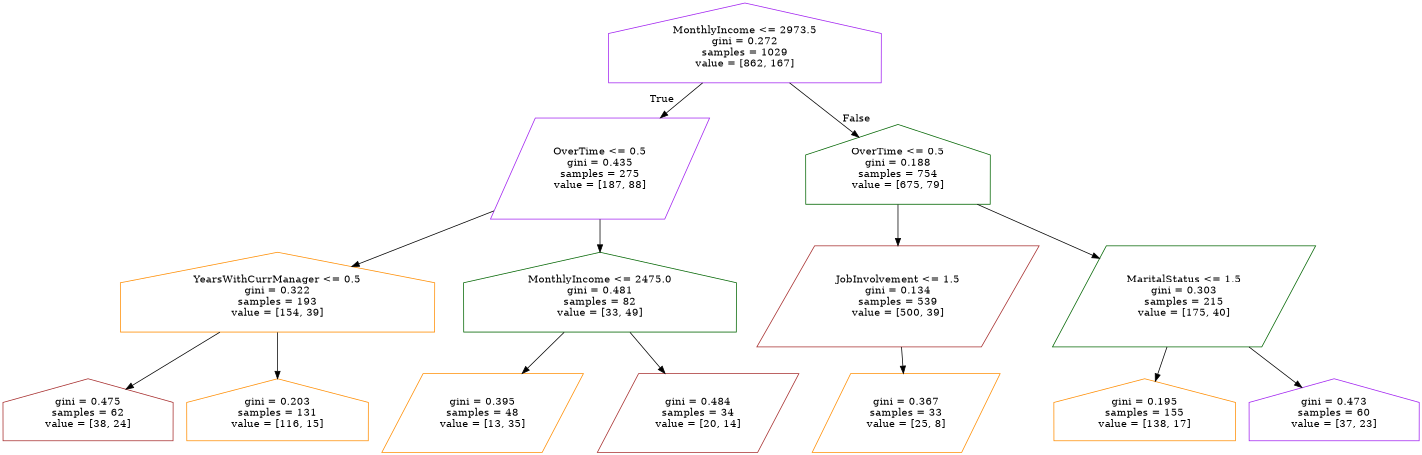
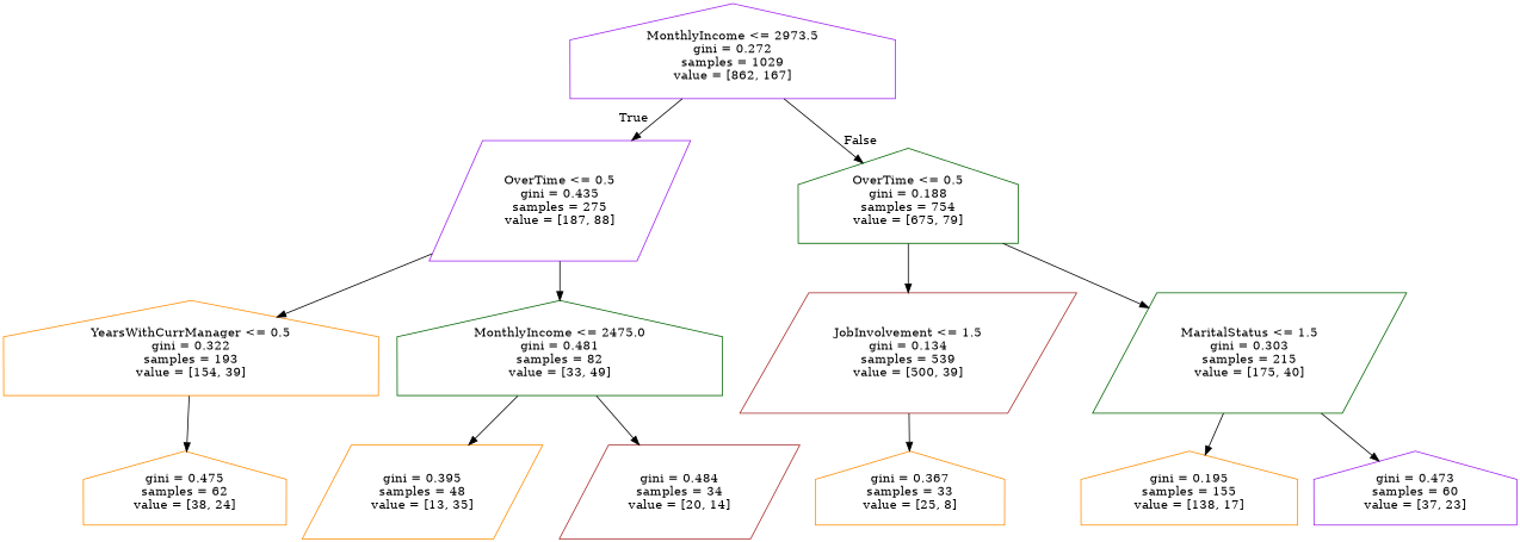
  digraph {
    node [color=darkorange shape=house]
    n1 [color=purple label="MonthlyIncome <= 2973.5\ngini = 0.272\nsamples = 1029\nvalue = [862, 167]"]
    n2 [color=purple label="OverTime <= 0.5\ngini = 0.435\nsamples = 275\nvalue = [187, 88]" shape=parallelogram]
    n3 [color=darkgreen label="OverTime <= 0.5\ngini = 0.188\nsamples = 754\nvalue = [675, 79]"]
    n4 [label="YearsWithCurrManager <= 0.5\ngini = 0.322\nsamples = 193\nvalue = [154, 39]"]
    n5 [color=darkgreen label="MonthlyIncome <= 2475.0\ngini = 0.481\nsamples = 82\nvalue = [33, 49]"]
    n6 [color=brown label="JobInvolvement <= 1.5\ngini = 0.134\nsamples = 539\nvalue = [500, 39]" shape=parallelogram]
    n7 [color=darkgreen label="MaritalStatus <= 1.5\ngini = 0.303\nsamples = 215\nvalue = [175, 40]" shape=parallelogram]
-   n8 [color=brown label="gini = 0.475\nsamples = 62\nvalue = [38, 24]"]
-   n9 [label="gini = 0.203\nsamples = 131\nvalue = [116, 15]"]
+   n8 [label="gini = 0.475\nsamples = 62\nvalue = [38, 24]"]
    n10 [label="gini = 0.395\nsamples = 48\nvalue = [13, 35]" shape=parallelogram]
    n11 [color=brown label="gini = 0.484\nsamples = 34\nvalue = [20, 14]" shape=parallelogram]
-   n12 [label="gini = 0.367\nsamples = 33\nvalue = [25, 8]" shape=parallelogram]
+   n12 [label="gini = 0.367\nsamples = 33\nvalue = [25, 8]"]
    n13 [label="gini = 0.195\nsamples = 155\nvalue = [138, 17]"]
    n14 [color=purple label="gini = 0.473\nsamples = 60\nvalue = [37, 23]"]
    n1 -> n2 [headlabel=True labelangle=45 labeldistance=2.5]
    n1 -> n3 [headlabel=False labelangle=-45 labeldistance=2.5]
    n2 -> n4
    n2 -> n5
    n3 -> n6
    n3 -> n7
    n4 -> n8
-   n4 -> n9
    n5 -> n10
    n5 -> n11
    n6 -> n12
    n7 -> n13
    n7 -> n14
  }
